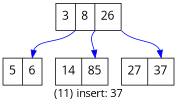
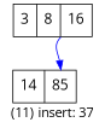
  digraph {
    fontname="Open Sans"
    label="(11)	insert: 37"
    labeljust=center
    labelloc=b
    ordering=out
    node [fillcolor="#FFFFFF" fontcolor=black fontname="Open Sans" fontsize=16 shape=record style=filled]
    edge [arrowhead=normal color=blue fontname="Open Sans" headport=f1]
-   n1 [height=0.5 label="<f0> 3|<f1> 8|<f2> 26" width=0.5]
-   n2 [height=0.5 label="<f0> 5|<f1> 6" width=0.5]
+   n1 [height=0.5 label="<f0> 3|<f1> 8|<f2> 16" width=0.5]
    n3 [height=0.5 label="<f0> 14|<f1> 85" width=0.5]
-   n4 [height=0.5 label="<f0> 27|<f1> 37" width=0.5]
-   n1 -> n2 [tailport="f1:sw"]
    n1 -> n3 [tailport="f2:sw"]
-   n1 -> n4 [tailport="f2:se"]
  }
